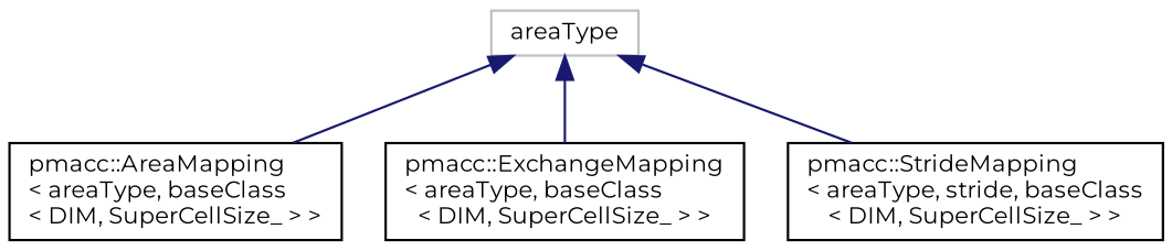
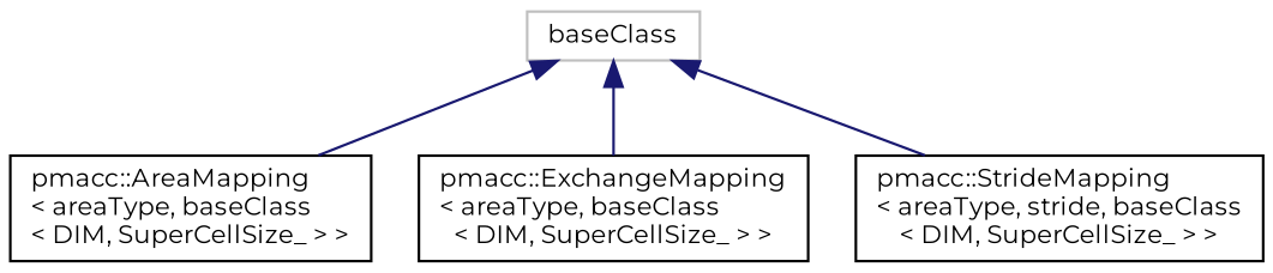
  digraph {
    rankdir=TB
    fontname=Montserrat
    node [color=black fillcolor=white fontname=Montserrat fontsize=10 shape=record style=filled]
    edge [color=midnightblue dir=back fontname=Montserrat fontsize=10 labelfontname=Helvetica labelfontsize=10 style=solid]
-   n1 [color=grey75 height=0.2 label=areaType width=0.4]
+   n1 [color=grey75 height=0.2 label=baseClass width=0.4]
    n2 [height=0.2 label="pmacc::AreaMapping\l\< areaType, baseClass\l\< DIM, SuperCellSize_ \> \>" width=0.4]
    n3 [height=0.2 label="pmacc::ExchangeMapping\l\< areaType, baseClass\l\< DIM, SuperCellSize_ \> \>" width=0.4]
    n4 [height=0.2 label="pmacc::StrideMapping\l\< areaType, stride, baseClass\l\< DIM, SuperCellSize_ \> \>" width=0.4]
    n1 -> n2
    n1 -> n3
    n1 -> n4
  }
